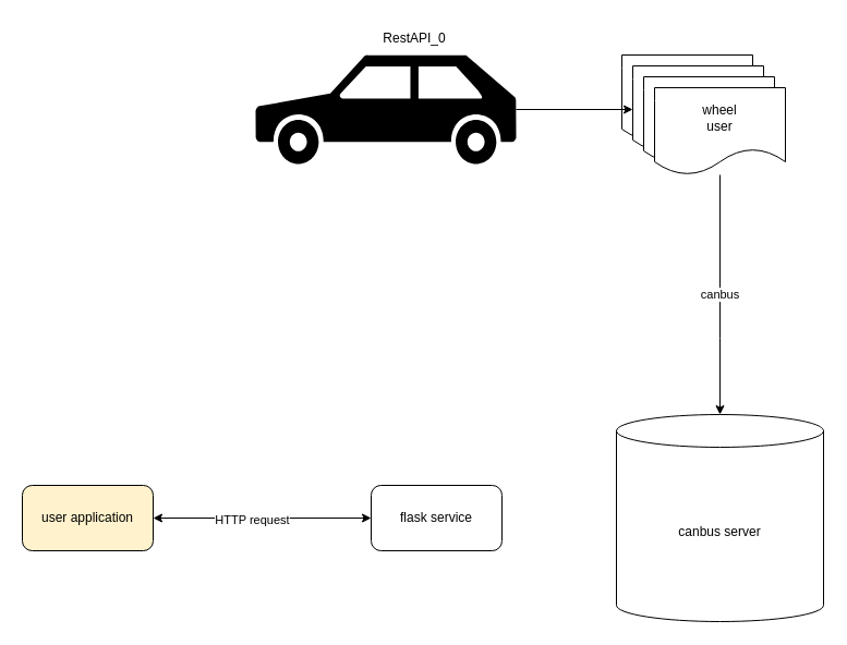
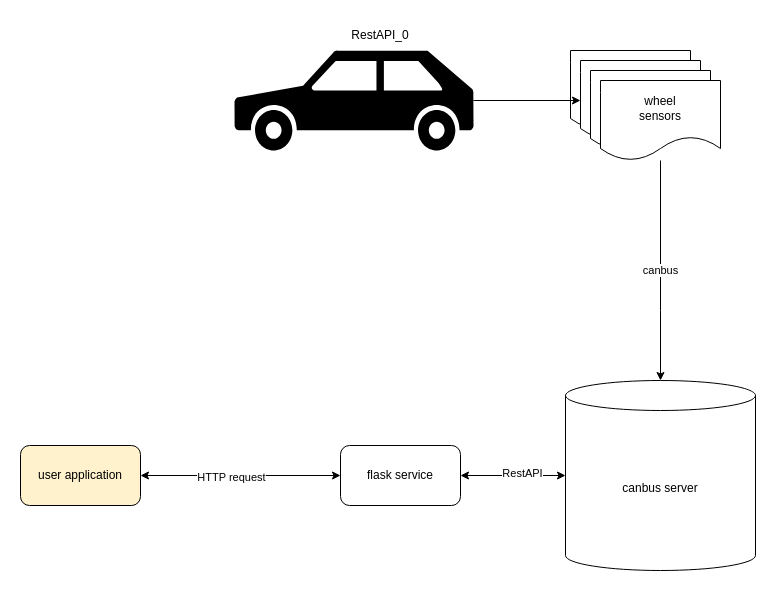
  <mxCell id="0" />
  <mxCell id="1" parent="0" />
  <mxCell id="2" value="sensors" style="shape=document;whiteSpace=wrap;html=1;boundedLbl=1;" parent="1" vertex="1"><mxGeometry x="570" y="50" width="120" height="80" as="geometry" /></mxCell>
  <mxCell id="3" value="sensors" style="shape=document;whiteSpace=wrap;html=1;boundedLbl=1;" parent="1" vertex="1"><mxGeometry x="580" y="60" width="120" height="80" as="geometry" /></mxCell>
  <mxCell id="4" value="sensors" style="shape=document;whiteSpace=wrap;html=1;boundedLbl=1;" parent="1" vertex="1"><mxGeometry x="590" y="70" width="120" height="80" as="geometry" /></mxCell>
  <mxCell id="5" value="canbus" style="edgeStyle=orthogonalEdgeStyle;rounded=0;orthogonalLoop=1;jettySize=auto;html=1;" parent="1" source="6" target="7" edge="1"><mxGeometry relative="1" as="geometry"><Array as="points"><mxPoint x="660" y="310" /><mxPoint x="660" y="310" /></Array></mxGeometry></mxCell>
- <mxCell id="6" value="wheel&lt;br&gt;user" style="shape=document;whiteSpace=wrap;html=1;boundedLbl=1;" parent="1" vertex="1"><mxGeometry x="600" y="80" width="120" height="80" as="geometry" /></mxCell>
+ <mxCell id="6" value="wheel&lt;br&gt;sensors" style="shape=document;whiteSpace=wrap;html=1;boundedLbl=1;" parent="1" vertex="1"><mxGeometry x="600" y="80" width="120" height="80" as="geometry" /></mxCell>
  <mxCell id="7" value="canbus server" style="shape=cylinder3;whiteSpace=wrap;html=1;boundedLbl=1;backgroundOutline=1;size=15;" parent="1" vertex="1"><mxGeometry x="565" y="380" width="190" height="190" as="geometry" /></mxCell>
+ <mxCell id="8" value="" style="edgeStyle=orthogonalEdgeStyle;rounded=0;orthogonalLoop=1;jettySize=auto;html=1;startArrow=classic;startFill=1;" parent="1" source="10" target="7" edge="1"><mxGeometry relative="1" as="geometry" /></mxCell>
+ <mxCell id="9" value="RestAPI" style="edgeLabel;html=1;align=center;verticalAlign=middle;resizable=0;points=[];" parent="8" vertex="1" connectable="0"><mxGeometry x="0.162" y="3" relative="1" as="geometry"><mxPoint as="offset" /></mxGeometry></mxCell>
  <mxCell id="10" value="flask service" style="rounded=1;whiteSpace=wrap;html=1;" parent="1" vertex="1"><mxGeometry x="340" y="445" width="120" height="60" as="geometry" /></mxCell>
  <mxCell id="11" style="edgeStyle=orthogonalEdgeStyle;rounded=0;orthogonalLoop=1;jettySize=auto;html=1;startArrow=classic;startFill=1;" parent="1" source="13" target="10" edge="1"><mxGeometry relative="1" as="geometry" /></mxCell>
  <mxCell id="12" value="HTTP request" style="edgeLabel;html=1;align=center;verticalAlign=middle;resizable=0;points=[];" parent="11" vertex="1" connectable="0"><mxGeometry x="-0.1" y="-1" relative="1" as="geometry"><mxPoint as="offset" /></mxGeometry></mxCell>
  <mxCell id="13" value="user application" style="rounded=1;whiteSpace=wrap;html=1;fillColor=#fff2cc;" parent="1" vertex="1"><mxGeometry x="20" y="445" width="120" height="60" as="geometry" /></mxCell>
  <mxCell id="14" value="RestAPI_0" style="text;html=1;strokeColor=none;fillColor=none;align=center;verticalAlign=middle;whiteSpace=wrap;rounded=0;" vertex="1" parent="1"><mxGeometry x="350" y="20" width="60" height="30" as="geometry" /></mxCell>
  <mxCell id="15" value="" style="edgeStyle=orthogonalEdgeStyle;rounded=0;orthogonalLoop=1;jettySize=auto;html=1;startArrow=none;startFill=0;" edge="1" parent="1" source="16" target="3"><mxGeometry relative="1" as="geometry" /></mxCell>
  <mxCell id="16" value="" style="shape=mxgraph.signs.transportation.car_3;html=1;pointerEvents=1;fillColor=#000000;strokeColor=none;verticalLabelPosition=bottom;verticalAlign=top;align=center;" vertex="1" parent="1"><mxGeometry x="234" y="50" width="239" height="100" as="geometry" /></mxCell>
